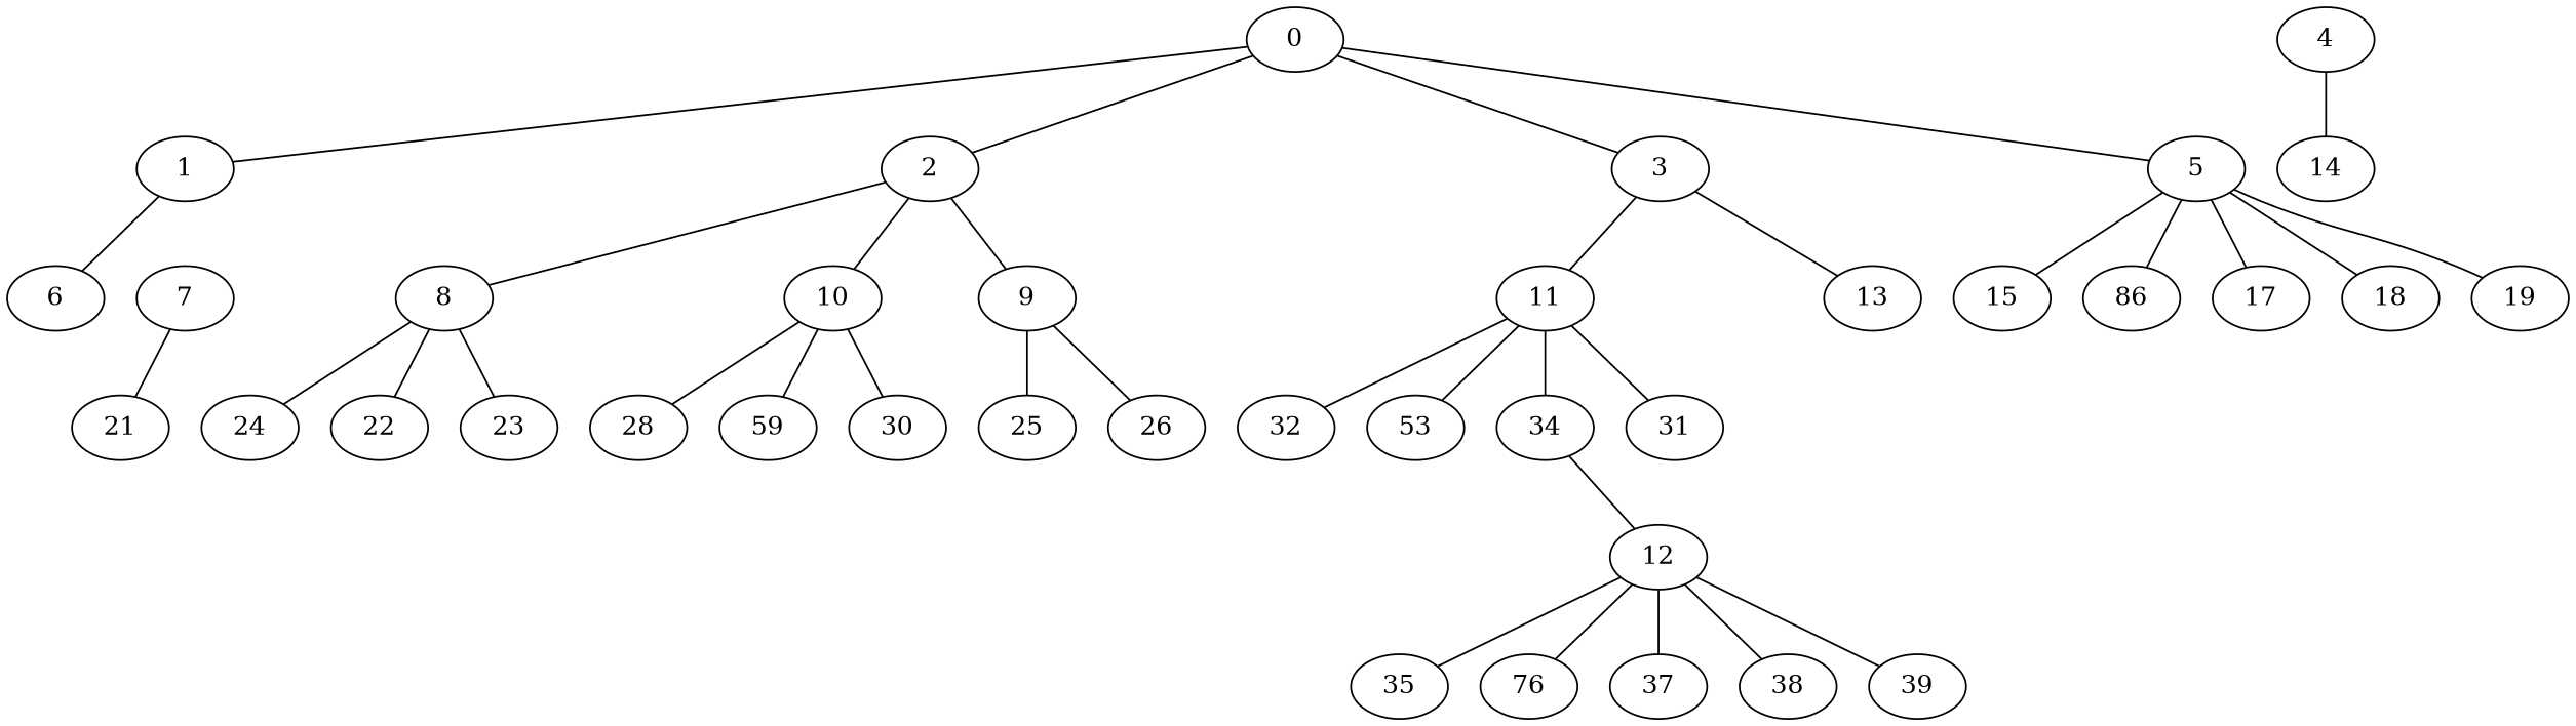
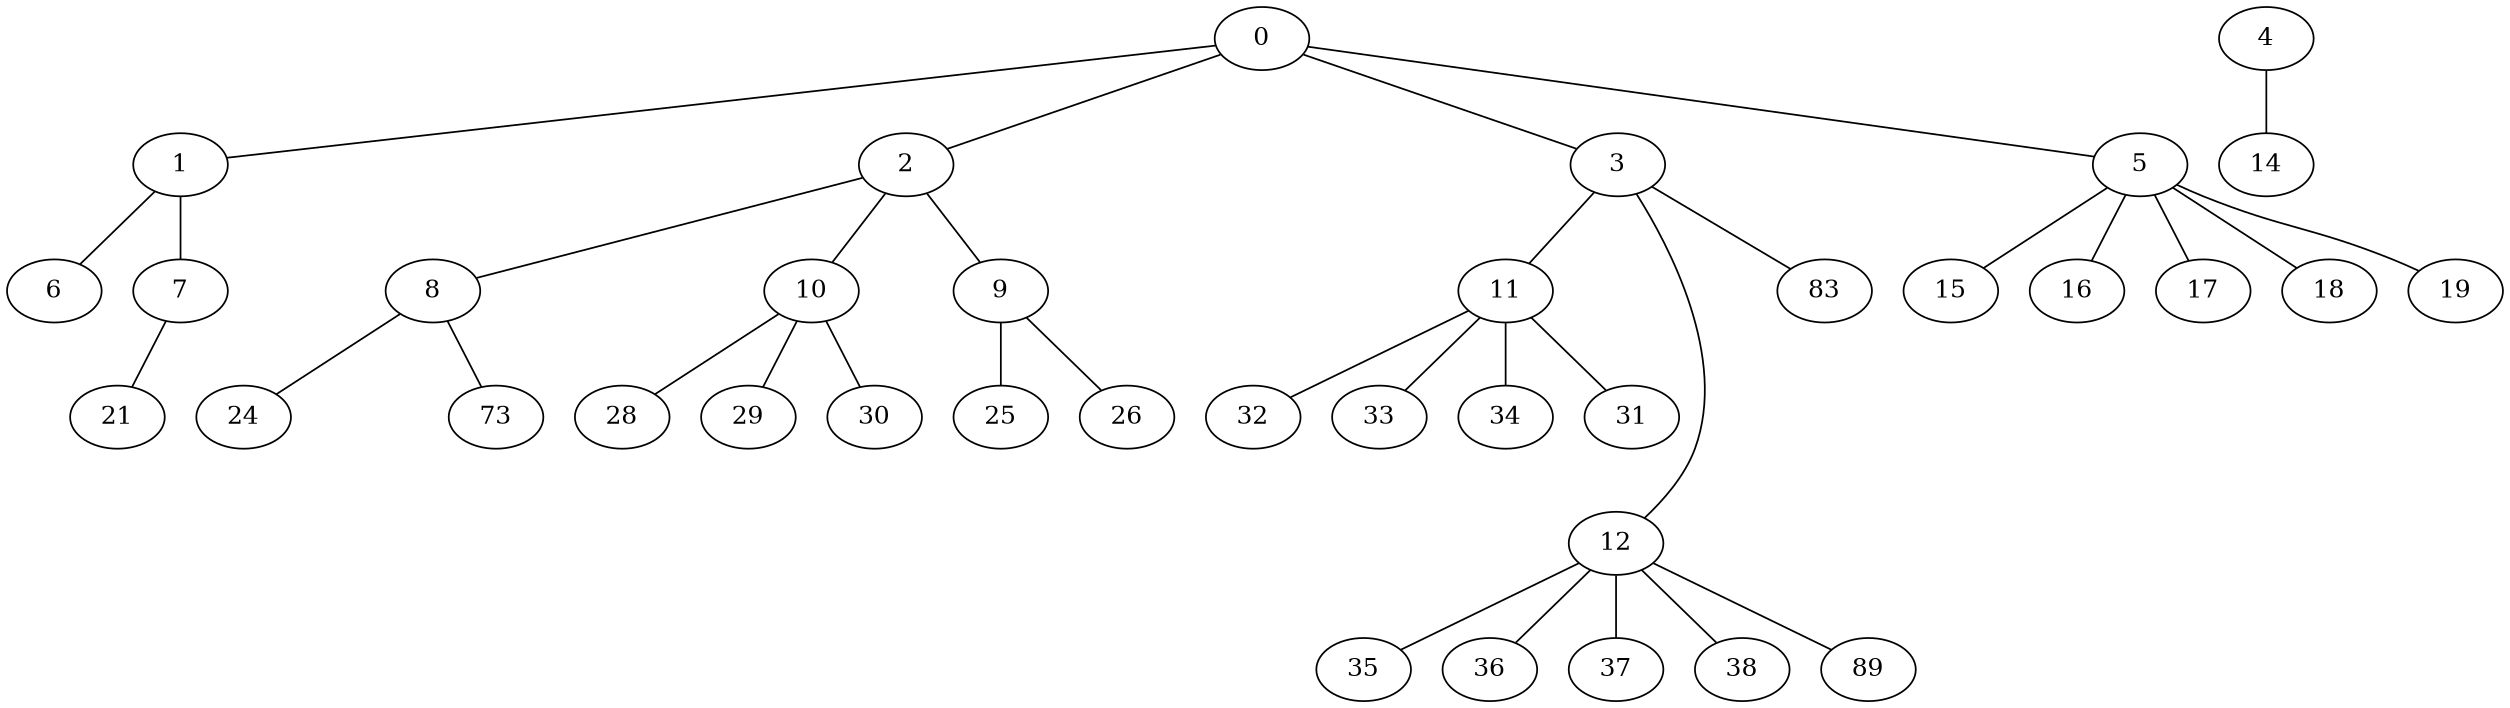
  graph {
    0
    1
    2
    3
    5
    6
    7
    8
    10
    9
    11
    12
-   13
+   13 [label=83]
    4
    14
    15
-   16 [label=86]
+   16
    17
    18
    19
    21
    24
-   22
-   23
+   23 [label=73]
    28
-   29 [label=59]
+   29
    30
    25
    26
    32
-   33 [label=53]
+   33
    34
    31
    35
-   36 [label=76]
+   36
    37
    38
-   39
+   39 [label=89]
    0 -- 1
    0 -- 2
    0 -- 3
    0 -- 5
    1 -- 6
+   1 -- 7
    2 -- 8
    2 -- 10
    2 -- 9
    3 -- 11
-   34 -- 12
+   3 -- 12
    3 -- 13
    5 -- 15
    5 -- 16
    5 -- 17
    5 -- 18
    5 -- 19
    7 -- 21
    8 -- 24
-   8 -- 22
    8 -- 23
    10 -- 28
    10 -- 29
    10 -- 30
    9 -- 25
    9 -- 26
    11 -- 32
    11 -- 33
    11 -- 34
    11 -- 31
    12 -- 35
    12 -- 36
    12 -- 37
    12 -- 38
    12 -- 39
    4 -- 14
  }
